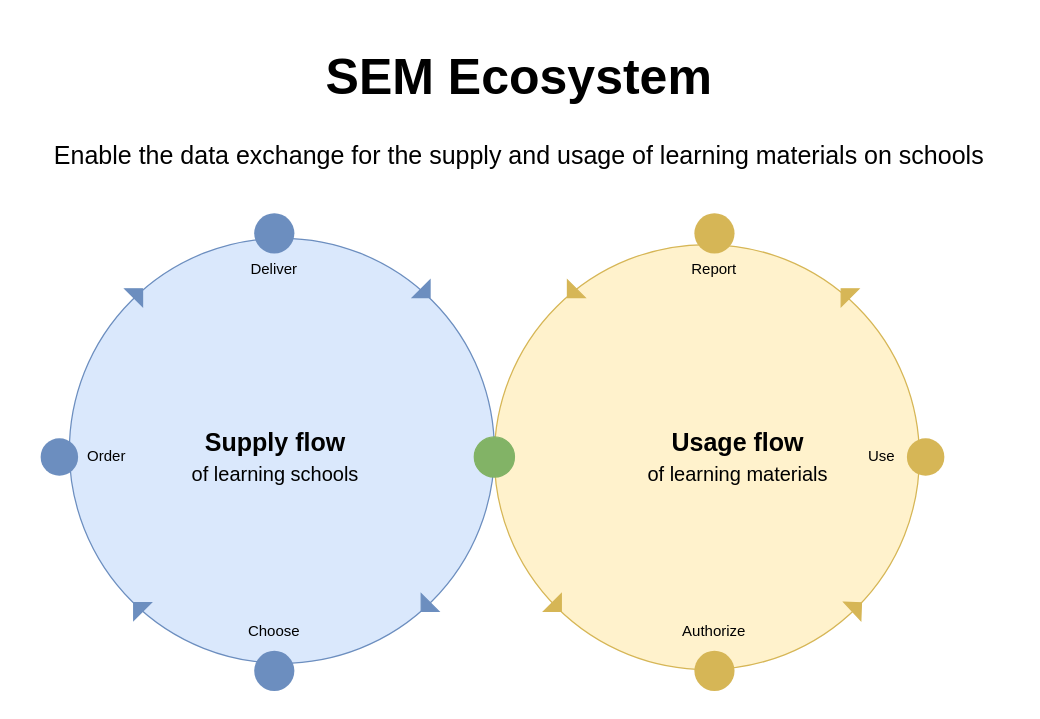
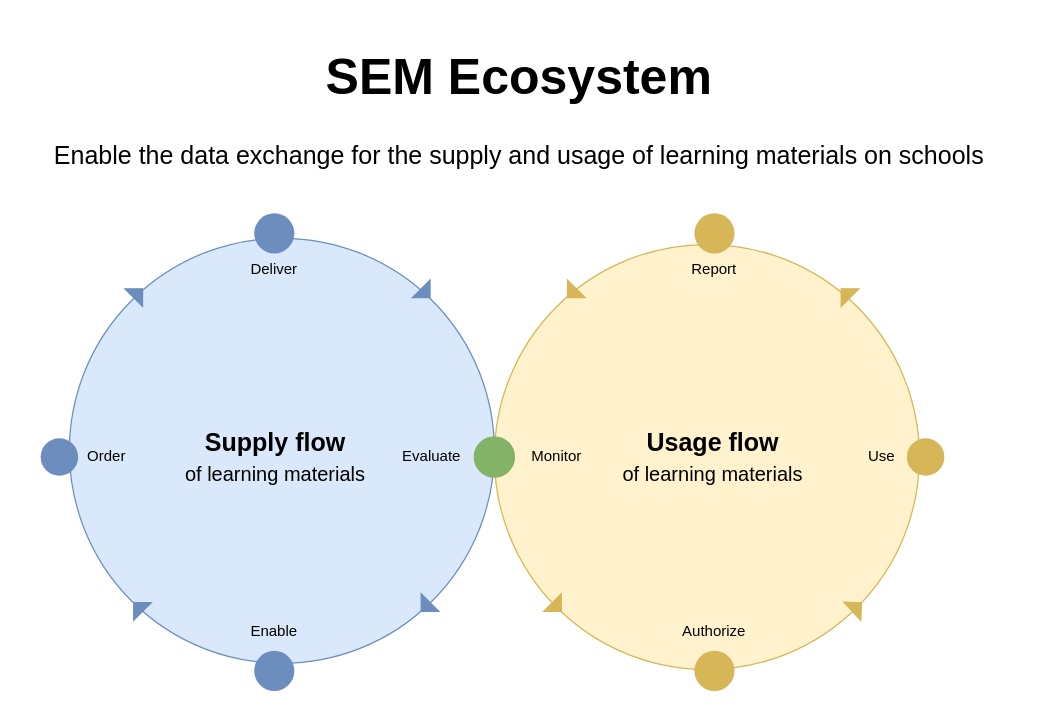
  <mxCell id="0" />
  <mxCell id="1" parent="0" />
  <mxCell id="2" value="" style="group" parent="1" vertex="1" connectable="0"><mxGeometry x="55" y="190" width="720" height="345" as="geometry" /></mxCell>
  <mxCell id="3" value="" style="ellipse;whiteSpace=wrap;html=1;fillColor=#fff2cc;strokeColor=#d6b656;" parent="2" vertex="1"><mxGeometry x="340" y="5" width="340" height="340" as="geometry" /></mxCell>
  <mxCell id="4" value="" style="ellipse;whiteSpace=wrap;html=1;fillColor=#dae8fc;strokeColor=#6c8ebf;" parent="2" vertex="1"><mxGeometry width="340" height="340" as="geometry" /></mxCell>
  <mxCell id="5" value="" style="ellipse;whiteSpace=wrap;html=1;aspect=fixed;strokeColor=#82B366;fillColor=#82B366;" parent="2" vertex="1"><mxGeometry x="323.929" y="158.929" width="32.143" height="32.143" as="geometry" /></mxCell>
  <mxCell id="6" value="" style="ellipse;whiteSpace=wrap;html=1;aspect=fixed;fillColor=#D6B656;strokeColor=none;" parent="2" vertex="1"><mxGeometry x="670" y="160" width="30" height="30" as="geometry" /></mxCell>
  <mxCell id="7" value="Authorize" style="text;html=1;strokeColor=none;fillColor=none;align=center;verticalAlign=middle;whiteSpace=wrap;rounded=0;" parent="2" vertex="1"><mxGeometry x="486.07" y="300" width="60" height="30" as="geometry" /></mxCell>
  <mxCell id="8" value="Use" style="text;html=1;strokeColor=none;fillColor=none;align=center;verticalAlign=middle;whiteSpace=wrap;rounded=0;" parent="2" vertex="1"><mxGeometry x="620" y="160" width="60" height="30" as="geometry" /></mxCell>
  <mxCell id="9" value="Report" style="text;html=1;strokeColor=none;fillColor=none;align=center;verticalAlign=middle;whiteSpace=wrap;rounded=0;" parent="2" vertex="1"><mxGeometry x="486.07" y="10" width="60" height="30" as="geometry" /></mxCell>
- <mxCell id="10" value="Choose" style="text;html=1;strokeColor=none;fillColor=none;align=center;verticalAlign=middle;whiteSpace=wrap;rounded=0;" parent="2" vertex="1"><mxGeometry x="133.93" y="300" width="60" height="30" as="geometry" /></mxCell>
+ <mxCell id="10" value="Enable" style="text;html=1;strokeColor=none;fillColor=none;align=center;verticalAlign=middle;whiteSpace=wrap;rounded=0;" parent="2" vertex="1"><mxGeometry x="133.93" y="300" width="60" height="30" as="geometry" /></mxCell>
  <mxCell id="11" value="" style="triangle;whiteSpace=wrap;html=1;fontSize=20;rotation=-45;fillColor=#6C8EBF;strokeColor=#6C8EBF;" parent="2" vertex="1"><mxGeometry x="50" y="34" width="10" height="20" as="geometry" /></mxCell>
  <mxCell id="12" value="" style="group" parent="2" vertex="1" connectable="0"><mxGeometry x="40" y="15" width="600" height="320" as="geometry" /></mxCell>
- <mxCell id="13" value="Supply flow&lt;br&gt;&lt;font style=&quot;font-size: 16px ; font-weight: normal&quot;&gt;of learning schools&lt;/font&gt;" style="text;html=1;strokeColor=none;fillColor=none;align=center;verticalAlign=middle;whiteSpace=wrap;rounded=0;fontSize=20;fontStyle=1" parent="2" vertex="1"><mxGeometry x="90" y="160" width="150" height="30" as="geometry" /></mxCell>
- <mxCell id="14" value="Usage flow&lt;br&gt;&lt;span style=&quot;font-weight: normal&quot;&gt;&lt;font style=&quot;font-size: 16px&quot;&gt;of learning materials&lt;/font&gt;&lt;/span&gt;" style="text;html=1;strokeColor=none;fillColor=none;align=center;verticalAlign=middle;whiteSpace=wrap;rounded=0;fontSize=20;fontStyle=1" parent="2" vertex="1"><mxGeometry x="460" y="160" width="150" height="30" as="geometry" /></mxCell>
+ <mxCell id="13" value="Supply flow&lt;br&gt;&lt;font style=&quot;font-size: 16px ; font-weight: normal&quot;&gt;of learning materials&lt;/font&gt;" style="text;html=1;strokeColor=none;fillColor=none;align=center;verticalAlign=middle;whiteSpace=wrap;rounded=0;fontSize=20;fontStyle=1" parent="2" vertex="1"><mxGeometry x="90" y="160" width="150" height="30" as="geometry" /></mxCell>
+ <mxCell id="14" value="Usage flow&lt;br&gt;&lt;span style=&quot;font-weight: normal&quot;&gt;&lt;font style=&quot;font-size: 16px&quot;&gt;of learning materials&lt;/font&gt;&lt;/span&gt;" style="text;html=1;strokeColor=none;fillColor=none;align=center;verticalAlign=middle;whiteSpace=wrap;rounded=0;fontSize=20;fontStyle=1" parent="2" vertex="1"><mxGeometry x="440" y="160" width="150" height="30" as="geometry" /></mxCell>
  <mxCell id="15" value="" style="ellipse;whiteSpace=wrap;html=1;aspect=fixed;strokeColor=none;fillColor=#6C8EBF;" parent="2" vertex="1"><mxGeometry x="-23" y="160" width="30" height="30" as="geometry" /></mxCell>
  <mxCell id="16" value="Order" style="text;html=1;strokeColor=none;fillColor=none;align=center;verticalAlign=middle;whiteSpace=wrap;rounded=0;" parent="1" vertex="1"><mxGeometry x="55" y="350" width="60" height="30" as="geometry" /></mxCell>
  <mxCell id="17" value="Deliver" style="text;html=1;strokeColor=none;fillColor=none;align=center;verticalAlign=middle;whiteSpace=wrap;rounded=0;" parent="1" vertex="1"><mxGeometry x="188.93" y="200" width="60" height="30" as="geometry" /></mxCell>
  <mxCell id="18" value="" style="ellipse;whiteSpace=wrap;html=1;aspect=fixed;fillColor=#D6B656;strokeColor=none;" parent="1" vertex="1"><mxGeometry x="554.999" y="519.998" width="32.143" height="32.143" as="geometry" /></mxCell>
  <mxCell id="19" value="" style="ellipse;whiteSpace=wrap;html=1;aspect=fixed;strokeColor=none;fillColor=#6C8EBF;" parent="1" vertex="1"><mxGeometry x="202.859" y="519.998" width="32.143" height="32.143" as="geometry" /></mxCell>
  <mxCell id="20" value="" style="ellipse;whiteSpace=wrap;html=1;aspect=fixed;fillColor=#D6B656;strokeColor=none;" parent="1" vertex="1"><mxGeometry x="554.999" y="169.998" width="32.143" height="32.143" as="geometry" /></mxCell>
  <mxCell id="21" value="" style="ellipse;whiteSpace=wrap;html=1;aspect=fixed;strokeColor=none;fillColor=#6C8EBF;" parent="1" vertex="1"><mxGeometry x="202.859" y="169.995" width="32.143" height="32.143" as="geometry" /></mxCell>
+ <mxCell id="22" value="Monitor" style="text;html=1;strokeColor=none;fillColor=none;align=center;verticalAlign=middle;whiteSpace=wrap;rounded=0;" parent="1" vertex="1"><mxGeometry x="415" y="350" width="60" height="30" as="geometry" /></mxCell>
+ <mxCell id="23" value="Evaluate" style="text;html=1;strokeColor=none;fillColor=none;align=center;verticalAlign=middle;whiteSpace=wrap;rounded=0;" parent="1" vertex="1"><mxGeometry x="315" y="350" width="60" height="30" as="geometry" /></mxCell>
  <mxCell id="24" value="" style="triangle;whiteSpace=wrap;html=1;fontSize=20;rotation=135;fillColor=#6C8EBF;strokeColor=#6C8EBF;" parent="1" vertex="1"><mxGeometry x="335" y="475" width="10" height="20" as="geometry" /></mxCell>
  <mxCell id="25" value="" style="triangle;whiteSpace=wrap;html=1;fontSize=20;rotation=-135;fillColor=#6C8EBF;strokeColor=#6C8EBF;" parent="1" vertex="1"><mxGeometry x="105" y="475" width="10" height="20" as="geometry" /></mxCell>
  <mxCell id="26" value="" style="triangle;whiteSpace=wrap;html=1;fontSize=20;rotation=45;fillColor=#6C8EBF;strokeColor=#6C8EBF;" parent="1" vertex="1"><mxGeometry x="335" y="224" width="10" height="20" as="geometry" /></mxCell>
  <mxCell id="27" value="" style="triangle;whiteSpace=wrap;html=1;fontSize=20;rotation=-45;fillColor=#D6B656;strokeColor=#D6B656;direction=west;" parent="1" vertex="1"><mxGeometry x="452" y="224" width="10" height="20" as="geometry" /></mxCell>
  <mxCell id="28" value="" style="triangle;whiteSpace=wrap;html=1;fontSize=20;rotation=137;fillColor=#D6B656;strokeColor=#D6B656;direction=west;" parent="1" vertex="1"><mxGeometry x="680" y="475" width="10" height="20" as="geometry" /></mxCell>
  <mxCell id="29" value="" style="triangle;whiteSpace=wrap;html=1;fontSize=20;rotation=-135;fillColor=#D6B656;strokeColor=#D6B656;direction=west;" parent="1" vertex="1"><mxGeometry x="440" y="475" width="10" height="20" as="geometry" /></mxCell>
  <mxCell id="30" value="" style="triangle;whiteSpace=wrap;html=1;fontSize=20;rotation=45;fillColor=#D6B656;strokeColor=#D6B656;direction=west;" parent="1" vertex="1"><mxGeometry x="671" y="224" width="10" height="20" as="geometry" /></mxCell>
  <mxCell id="31" value="&lt;h1&gt;SEM Ecosystem&lt;/h1&gt;&lt;div&gt;Enable the data exchange for the supply and usage of learning materials on schools&lt;/div&gt;&lt;div&gt;&lt;br&gt;&lt;/div&gt;" style="text;html=1;strokeColor=none;fillColor=none;spacing=5;spacingTop=-20;whiteSpace=wrap;overflow=hidden;rounded=0;fontSize=20;align=center;" parent="1" vertex="1"><mxGeometry x="20" y="20" width="790" height="130" as="geometry" /></mxCell>
